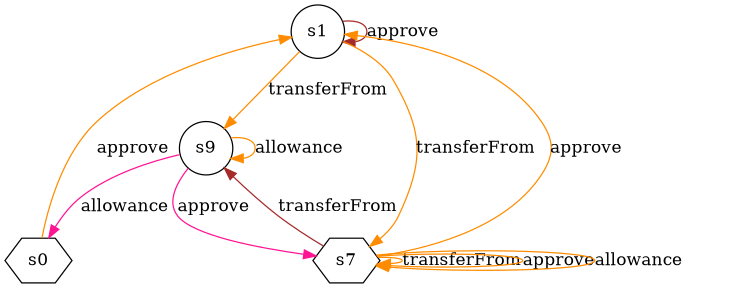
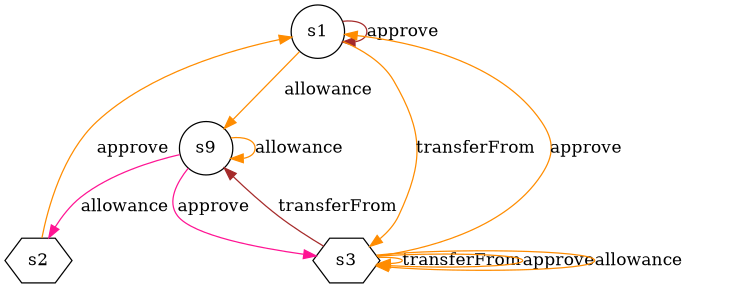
  digraph {
    rankdir=TB
    node [shape=circle]
    edge [color=darkorange]
    s1
-   s0 [shape=hexagon]
+   s0 [shape=hexagon label=s2]
    n3 [label=s9]
-   s3 [shape=hexagon label=s7]
+   s3 [shape=hexagon]
    s1 -> s1 [color=brown label=approve]
-   s1 -> n3 [label=transferFrom]
+   s1 -> n3 [label=allowance]
    s1 -> s3 [label=transferFrom]
    s0 -> s1 [label=approve]
    n3 -> s0 [color=deeppink label=allowance]
    n3 -> n3 [label=allowance]
    n3 -> s3 [color=deeppink label=approve]
    s3 -> s1 [label=approve]
    s3 -> n3 [color=brown label=transferFrom]
    s3 -> s3 [label=transferFrom]
    s3 -> s3 [label=approve]
    s3 -> s3 [label=allowance]
  }
